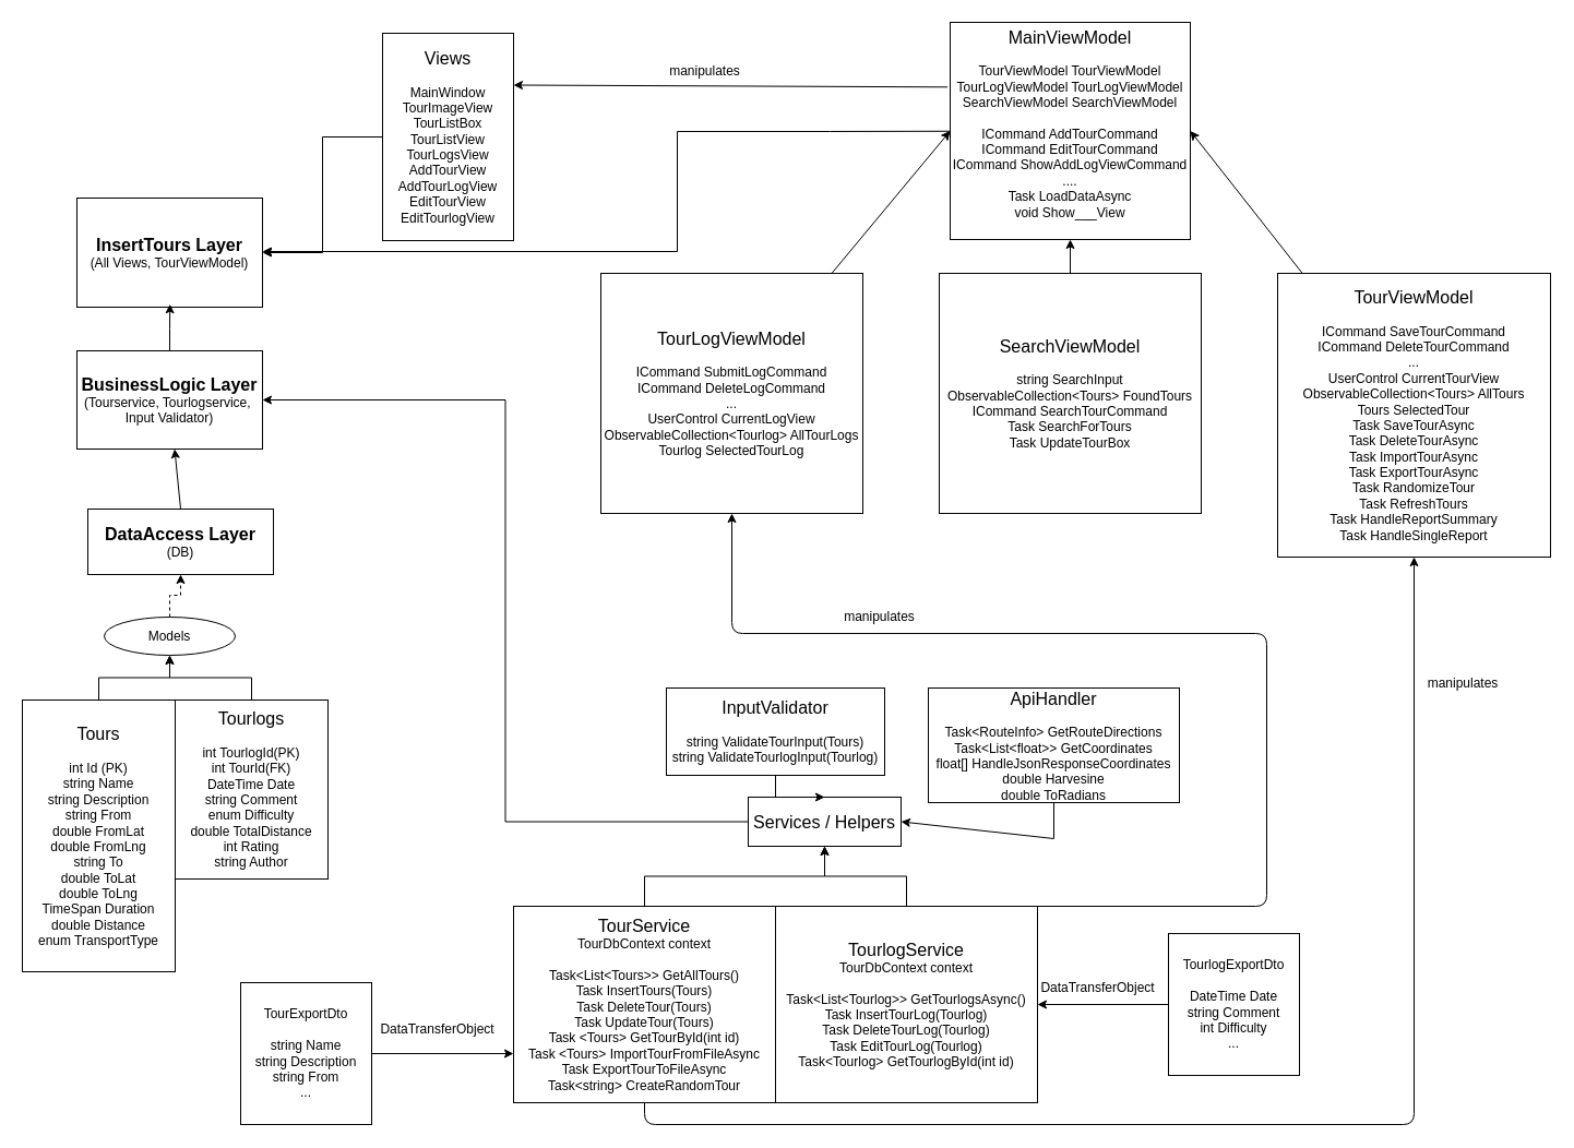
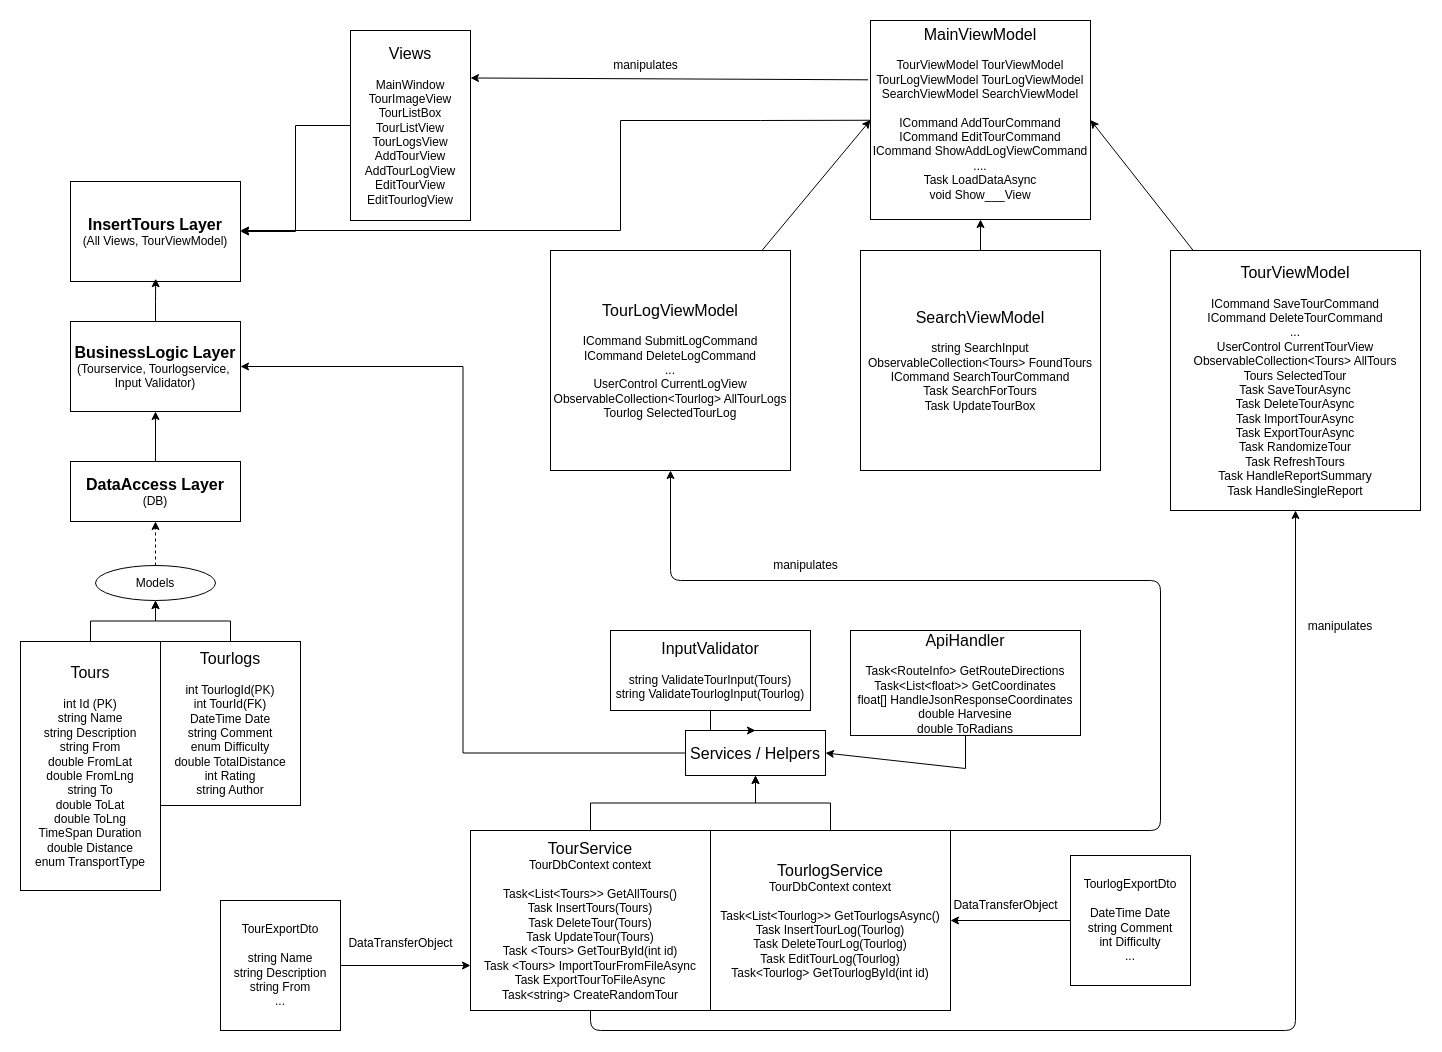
  <mxCell id="0" />
  <mxCell id="1" parent="0" />
- <mxCell id="2" value="&lt;font style=&quot;font-size: 16px;&quot;&gt;&lt;b&gt;DataAccess Layer&lt;/b&gt;&lt;/font&gt;&lt;div&gt;(DB)&lt;/div&gt;" style="rounded=0;whiteSpace=wrap;html=1;" parent="1" vertex="1"><mxGeometry x="80" y="466" width="170" height="60" as="geometry" /></mxCell>
+ <mxCell id="2" value="&lt;font style=&quot;font-size: 16px;&quot;&gt;&lt;b&gt;DataAccess Layer&lt;/b&gt;&lt;/font&gt;&lt;div&gt;(DB)&lt;/div&gt;" style="rounded=0;whiteSpace=wrap;html=1;" parent="1" vertex="1"><mxGeometry x="70" y="461" width="170" height="60" as="geometry" /></mxCell>
  <mxCell id="3" value="&lt;font style=&quot;font-size: 16px;&quot;&gt;&lt;b&gt;BusinessLogic Layer&lt;/b&gt;&lt;/font&gt;&lt;div&gt;(Tourservice, Tourlogservice,&amp;nbsp;&lt;/div&gt;&lt;div&gt;Input Validator)&lt;/div&gt;" style="rounded=0;whiteSpace=wrap;html=1;" parent="1" vertex="1"><mxGeometry x="70" y="321" width="170" height="90" as="geometry" /></mxCell>
  <mxCell id="4" value="&lt;font style=&quot;font-size: 16px;&quot;&gt;&lt;b&gt;InsertTours Layer&lt;/b&gt;&lt;/font&gt;&lt;div&gt;(All Views, TourViewModel)&lt;/div&gt;" style="rounded=0;whiteSpace=wrap;html=1;" parent="1" vertex="1"><mxGeometry x="70" y="181" width="170" height="100" as="geometry" /></mxCell>
  <mxCell id="5" value="" style="endArrow=classic;html=1;rounded=0;exitX=0.5;exitY=0;exitDx=0;exitDy=0;" parent="1" source="2" target="3" edge="1"><mxGeometry width="50" height="50" relative="1" as="geometry"><mxPoint x="160" y="451" as="sourcePoint" /><mxPoint x="210" y="401" as="targetPoint" /></mxGeometry></mxCell>
  <mxCell id="6" style="edgeStyle=orthogonalEdgeStyle;rounded=0;orthogonalLoop=1;jettySize=auto;html=1;entryX=0.5;entryY=1;entryDx=0;entryDy=0;" parent="1" source="7" target="11" edge="1"><mxGeometry relative="1" as="geometry" /></mxCell>
  <mxCell id="7" value="&lt;font style=&quot;font-size: 16px;&quot;&gt;Tours&lt;/font&gt;&lt;div&gt;&lt;br&gt;&lt;/div&gt;&lt;div&gt;int Id (PK)&lt;/div&gt;&lt;div&gt;string Name&lt;/div&gt;&lt;div&gt;string Description&lt;/div&gt;&lt;div&gt;string From&lt;/div&gt;&lt;div&gt;double FromLat&lt;/div&gt;&lt;div&gt;double FromLng&lt;/div&gt;&lt;div&gt;string To&lt;/div&gt;&lt;div&gt;double ToLat&lt;/div&gt;&lt;div&gt;double ToLng&lt;/div&gt;&lt;div&gt;TimeSpan Duration&lt;/div&gt;&lt;div&gt;double Distance&lt;/div&gt;&lt;div&gt;enum TransportType&lt;/div&gt;" style="rounded=0;whiteSpace=wrap;html=1;" parent="1" vertex="1"><mxGeometry y="641" width="140" height="249" as="geometry" x="20" /></mxCell>
  <mxCell id="8" style="edgeStyle=orthogonalEdgeStyle;rounded=0;orthogonalLoop=1;jettySize=auto;html=1;entryX=0.5;entryY=1;entryDx=0;entryDy=0;" parent="1" source="9" target="11" edge="1"><mxGeometry relative="1" as="geometry" /></mxCell>
  <mxCell id="9" value="&lt;font style=&quot;font-size: 16px;&quot;&gt;Tourlogs&lt;/font&gt;&lt;div&gt;&lt;br&gt;&lt;/div&gt;&lt;div&gt;int TourlogId(PK)&lt;/div&gt;&lt;div&gt;int TourId(FK)&lt;/div&gt;&lt;div&gt;DateTime Date&lt;/div&gt;&lt;div&gt;string Comment&lt;/div&gt;&lt;div&gt;enum Difficulty&lt;/div&gt;&lt;div&gt;double TotalDistance&lt;/div&gt;&lt;div&gt;int Rating&lt;/div&gt;&lt;div&gt;string Author&lt;/div&gt;" style="rounded=0;whiteSpace=wrap;html=1;" parent="1" vertex="1"><mxGeometry x="160" y="641" width="140" height="164" as="geometry" /></mxCell>
  <mxCell id="10" style="edgeStyle=orthogonalEdgeStyle;rounded=0;orthogonalLoop=1;jettySize=auto;html=1;dashed=1;" parent="1" source="11" target="2" edge="1"><mxGeometry relative="1" as="geometry" /></mxCell>
  <mxCell id="11" value="Models" style="ellipse;whiteSpace=wrap;html=1;" parent="1" vertex="1"><mxGeometry x="95" y="565" width="120" height="35" as="geometry" /></mxCell>
  <mxCell id="12" style="edgeStyle=orthogonalEdgeStyle;rounded=0;orthogonalLoop=1;jettySize=auto;html=1;entryX=0.5;entryY=1;entryDx=0;entryDy=0;" parent="1" source="14" target="19" edge="1"><mxGeometry relative="1" as="geometry" /></mxCell>
  <mxCell id="13" style="edgeStyle=none;html=1;entryX=0.5;entryY=1;entryDx=0;entryDy=0;" edge="1" parent="1" target="34"><mxGeometry relative="1" as="geometry"><mxPoint x="887.143" y="830" as="sourcePoint" /><mxPoint x="750" y="470" as="targetPoint" /><Array as="points"><mxPoint x="1160" y="830" /><mxPoint x="1160" y="580" /><mxPoint x="670" y="580" /></Array></mxGeometry></mxCell>
  <mxCell id="14" value="&lt;font style=&quot;font-size: 16px;&quot;&gt;TourlogService&lt;/font&gt;&lt;div&gt;TourDbContext context&lt;/div&gt;&lt;div&gt;&lt;br&gt;&lt;/div&gt;&lt;div&gt;Task&amp;lt;List&amp;lt;Tourlog&amp;gt;&amp;gt; GetTourlogsAsync()&lt;/div&gt;&lt;div&gt;Task InsertTourLog(Tourlog)&lt;/div&gt;&lt;div&gt;Task DeleteTourLog(Tourlog)&lt;/div&gt;&lt;div&gt;Task EditTourLog(Tourlog)&lt;/div&gt;&lt;div&gt;Task&amp;lt;Tourlog&amp;gt; GetTourlogById(int id)&lt;/div&gt;" style="rounded=0;whiteSpace=wrap;html=1;" parent="1" vertex="1"><mxGeometry x="710" y="830" width="240" height="180" as="geometry" /></mxCell>
  <mxCell id="15" style="edgeStyle=orthogonalEdgeStyle;rounded=0;orthogonalLoop=1;jettySize=auto;html=1;entryX=0.5;entryY=1;entryDx=0;entryDy=0;" parent="1" source="17" target="19" edge="1"><mxGeometry relative="1" as="geometry" /></mxCell>
  <mxCell id="16" style="edgeStyle=none;html=1;entryX=0.5;entryY=1;entryDx=0;entryDy=0;" edge="1" parent="1" source="17" target="32"><mxGeometry relative="1" as="geometry"><Array as="points"><mxPoint x="590" y="1030" /><mxPoint x="1295" y="1030" /></Array></mxGeometry></mxCell>
  <mxCell id="17" value="&lt;font style=&quot;font-size: 16px;&quot;&gt;TourService&lt;/font&gt;&lt;div&gt;TourDbContext context&lt;/div&gt;&lt;div&gt;&lt;br&gt;&lt;/div&gt;&lt;div&gt;Task&amp;lt;List&amp;lt;Tours&amp;gt;&amp;gt; GetAllTours()&lt;/div&gt;&lt;div&gt;Task InsertTours(Tours)&lt;/div&gt;&lt;div&gt;Task DeleteTour(Tours)&lt;/div&gt;&lt;div&gt;Task UpdateTour(Tours)&lt;/div&gt;&lt;div&gt;Task &amp;lt;Tours&amp;gt; GetTourById(int id)&lt;/div&gt;&lt;div&gt;Task &amp;lt;Tours&amp;gt; ImportTourFromFileAsync&lt;/div&gt;&lt;div&gt;Task ExportTourToFileAsync&lt;/div&gt;&lt;div&gt;Task&amp;lt;string&amp;gt; CreateRandomTour&lt;/div&gt;" style="rounded=0;whiteSpace=wrap;html=1;" parent="1" vertex="1"><mxGeometry x="470" y="830" width="240" height="180" as="geometry" /></mxCell>
  <mxCell id="18" style="edgeStyle=orthogonalEdgeStyle;rounded=0;orthogonalLoop=1;jettySize=auto;html=1;entryX=1;entryY=0.5;entryDx=0;entryDy=0;" parent="1" source="19" target="3" edge="1"><mxGeometry relative="1" as="geometry" /></mxCell>
  <mxCell id="19" value="&lt;font style=&quot;font-size: 16px;&quot;&gt;Services / Helpers&lt;/font&gt;" style="rounded=0;whiteSpace=wrap;html=1;" parent="1" vertex="1"><mxGeometry x="685" y="730" width="140" height="45" as="geometry" /></mxCell>
  <mxCell id="20" style="edgeStyle=orthogonalEdgeStyle;rounded=0;orthogonalLoop=1;jettySize=auto;html=1;entryX=0.5;entryY=0;entryDx=0;entryDy=0;" parent="1" source="21" target="19" edge="1"><mxGeometry relative="1" as="geometry" /></mxCell>
  <mxCell id="21" value="&lt;font style=&quot;font-size: 16px;&quot;&gt;InputValidator&lt;/font&gt;&lt;div&gt;&lt;br&gt;&lt;/div&gt;&lt;div&gt;string ValidateTourInput(Tours&lt;span style=&quot;background-color: transparent; color: light-dark(rgb(0, 0, 0), rgb(255, 255, 255));&quot;&gt;)&lt;/span&gt;&lt;/div&gt;&lt;div&gt;&lt;span style=&quot;background-color: transparent; color: light-dark(rgb(0, 0, 0), rgb(255, 255, 255));&quot;&gt;string ValidateTourlogInput(Tourlog)&lt;/span&gt;&lt;/div&gt;" style="rounded=0;whiteSpace=wrap;html=1;" parent="1" vertex="1"><mxGeometry x="610" y="630" width="200" height="80" as="geometry" /></mxCell>
  <mxCell id="22" style="edgeStyle=orthogonalEdgeStyle;rounded=0;orthogonalLoop=1;jettySize=auto;html=1;" parent="1" source="23" target="4" edge="1"><mxGeometry relative="1" as="geometry" /></mxCell>
  <mxCell id="23" value="&lt;font style=&quot;font-size: 16px;&quot;&gt;Views&lt;/font&gt;&lt;div&gt;&lt;br&gt;&lt;/div&gt;&lt;div&gt;MainWindow&lt;/div&gt;&lt;div&gt;TourImageView&lt;/div&gt;&lt;div&gt;TourListBox&lt;/div&gt;&lt;div&gt;TourListView&lt;/div&gt;&lt;div&gt;TourLogsView&lt;/div&gt;&lt;div&gt;AddTourView&lt;/div&gt;&lt;div&gt;AddTourLogView&lt;/div&gt;&lt;div&gt;EditTourView&lt;/div&gt;&lt;div&gt;EditTourlogView&lt;/div&gt;" style="rounded=0;whiteSpace=wrap;html=1;" parent="1" vertex="1"><mxGeometry x="350" y="30" width="120" height="190" as="geometry" /></mxCell>
  <mxCell id="24" style="edgeStyle=orthogonalEdgeStyle;rounded=0;orthogonalLoop=1;jettySize=auto;html=1;entryX=0.501;entryY=0.972;entryDx=0;entryDy=0;entryPerimeter=0;" parent="1" source="3" target="4" edge="1"><mxGeometry relative="1" as="geometry" /></mxCell>
  <mxCell id="25" style="edgeStyle=none;html=1;strokeWidth=1;rounded=0;curved=0;" edge="1" parent="1" source="27"><mxGeometry relative="1" as="geometry"><mxPoint x="240" y="230" as="targetPoint" /><Array as="points"><mxPoint x="760" y="120" /><mxPoint x="620" y="120" /><mxPoint x="620" y="230" /></Array></mxGeometry></mxCell>
  <mxCell id="26" style="edgeStyle=none;html=1;entryX=1;entryY=0.25;entryDx=0;entryDy=0;exitX=-0.011;exitY=0.298;exitDx=0;exitDy=0;exitPerimeter=0;" edge="1" parent="1" source="27" target="23"><mxGeometry relative="1" as="geometry"><mxPoint x="860" y="70" as="sourcePoint" /></mxGeometry></mxCell>
  <mxCell id="27" value="&lt;font style=&quot;font-size: 16px;&quot;&gt;MainViewModel&lt;/font&gt;&lt;div&gt;&lt;br&gt;&lt;/div&gt;&lt;div&gt;TourViewModel TourViewModel&lt;/div&gt;&lt;div&gt;TourLogViewModel TourLogViewModel&lt;/div&gt;&lt;div&gt;SearchViewModel SearchViewModel&lt;/div&gt;&lt;div&gt;&lt;br&gt;&lt;/div&gt;&lt;div&gt;ICommand AddTourCommand&lt;/div&gt;&lt;div&gt;ICommand EditTourCommand&lt;/div&gt;&lt;div&gt;ICommand ShowAddLogViewCommand&lt;/div&gt;&lt;div&gt;....&lt;/div&gt;&lt;div&gt;Task LoadDataAsync&lt;/div&gt;&lt;div&gt;void Show___View&lt;/div&gt;&lt;div&gt;&lt;br&gt;&lt;/div&gt;" style="rounded=0;whiteSpace=wrap;html=1;" vertex="1" parent="1"><mxGeometry x="870" y="20" width="220" height="199" as="geometry" /></mxCell>
  <mxCell id="28" style="edgeStyle=none;html=1;entryX=0.5;entryY=1;entryDx=0;entryDy=0;" edge="1" parent="1" source="30" target="27"><mxGeometry relative="1" as="geometry" /></mxCell>
  <mxCell id="29" style="edgeStyle=none;html=1;exitX=0.5;exitY=1;exitDx=0;exitDy=0;" edge="1" parent="1" source="30"><mxGeometry relative="1" as="geometry"><mxPoint x="980" y="329" as="targetPoint" /></mxGeometry></mxCell>
  <mxCell id="30" value="&lt;font style=&quot;font-size: 16px;&quot;&gt;SearchViewModel&lt;/font&gt;&lt;div&gt;&lt;br&gt;&lt;/div&gt;&lt;div&gt;string SearchInput&lt;/div&gt;&lt;div&gt;ObservableCollection&amp;lt;Tours&amp;gt; FoundTours&lt;/div&gt;&lt;div&gt;ICommand SearchTourCommand&lt;/div&gt;&lt;div&gt;Task SearchForTours&lt;/div&gt;&lt;div&gt;Task UpdateTourBox&lt;/div&gt;" style="rounded=0;whiteSpace=wrap;html=1;" vertex="1" parent="1"><mxGeometry x="860" y="250" width="240" height="220" as="geometry" /></mxCell>
  <mxCell id="31" style="edgeStyle=none;html=1;entryX=1;entryY=0.5;entryDx=0;entryDy=0;" edge="1" parent="1" source="32" target="27"><mxGeometry relative="1" as="geometry" /></mxCell>
  <mxCell id="32" value="&lt;font style=&quot;font-size: 16px;&quot;&gt;TourViewModel&lt;/font&gt;&lt;div&gt;&lt;br&gt;&lt;/div&gt;&lt;div&gt;ICommand SaveTourCommand&lt;/div&gt;&lt;div&gt;ICommand DeleteTourCommand&lt;/div&gt;&lt;div&gt;...&lt;/div&gt;&lt;div&gt;UserControl CurrentTourView&lt;/div&gt;&lt;div&gt;ObservableCollection&amp;lt;Tours&amp;gt; AllTours&lt;/div&gt;&lt;div&gt;Tours SelectedTour&lt;/div&gt;&lt;div&gt;Task SaveTourAsync&lt;/div&gt;&lt;div&gt;Task DeleteTourAsync&lt;/div&gt;&lt;div&gt;Task ImportTourAsync&lt;/div&gt;&lt;div&gt;Task ExportTourAsync&lt;/div&gt;&lt;div&gt;Task RandomizeTour&lt;/div&gt;&lt;div&gt;Task RefreshTours&lt;/div&gt;&lt;div&gt;Task HandleReportSummary&lt;/div&gt;&lt;div&gt;Task HandleSingleReport&lt;/div&gt;" style="rounded=0;whiteSpace=wrap;html=1;" vertex="1" parent="1"><mxGeometry x="1170" y="250" width="250" height="260" as="geometry" /></mxCell>
  <mxCell id="33" style="edgeStyle=none;html=1;entryX=0;entryY=0.5;entryDx=0;entryDy=0;" edge="1" parent="1" source="34" target="27"><mxGeometry relative="1" as="geometry" /></mxCell>
  <mxCell id="34" value="&lt;font style=&quot;font-size: 16px;&quot;&gt;TourLogViewModel&lt;/font&gt;&lt;div&gt;&lt;br&gt;&lt;/div&gt;&lt;div&gt;ICommand SubmitLogCommand&lt;/div&gt;&lt;div&gt;ICommand DeleteLogCommand&lt;/div&gt;&lt;div&gt;...&lt;/div&gt;&lt;div&gt;UserControl CurrentLogView&lt;/div&gt;&lt;div&gt;ObservableCollection&amp;lt;Tourlog&amp;gt; AllTourLogs&lt;/div&gt;&lt;div&gt;Tourlog SelectedTourLog&lt;/div&gt;" style="rounded=0;whiteSpace=wrap;html=1;" vertex="1" parent="1"><mxGeometry x="550" y="250" width="240" height="220" as="geometry" /></mxCell>
  <mxCell id="35" style="edgeStyle=none;html=1;entryX=1;entryY=0.5;entryDx=0;entryDy=0;rounded=0;curved=0;" edge="1" parent="1" source="36" target="19"><mxGeometry relative="1" as="geometry"><Array as="points"><mxPoint x="965" y="768" /></Array></mxGeometry></mxCell>
  <mxCell id="36" value="&lt;font style=&quot;font-size: 16px;&quot;&gt;ApiHandler&lt;/font&gt;&lt;div&gt;&lt;br&gt;&lt;/div&gt;&lt;div&gt;Task&amp;lt;RouteInfo&amp;gt; GetRouteDirections&lt;/div&gt;&lt;div&gt;Task&amp;lt;List&amp;lt;float&amp;gt;&amp;gt; GetCoordinates&lt;/div&gt;&lt;div&gt;float[] HandleJsonResponseCoordinates&lt;/div&gt;&lt;div&gt;double Harvesine&lt;/div&gt;&lt;div&gt;double ToRadians&lt;/div&gt;" style="rounded=0;whiteSpace=wrap;html=1;" vertex="1" parent="1"><mxGeometry x="850" y="630" width="230" height="105" as="geometry" /></mxCell>
  <mxCell id="37" value="manipulates" style="text;html=1;align=center;verticalAlign=middle;resizable=0;points=[];autosize=1;strokeColor=none;fillColor=none;" vertex="1" parent="1"><mxGeometry x="760" y="550" width="90" height="30" as="geometry" /></mxCell>
  <mxCell id="38" value="manipulates" style="text;html=1;align=center;verticalAlign=middle;whiteSpace=wrap;rounded=0;" vertex="1" parent="1"><mxGeometry x="1310" y="611" width="60" height="30" as="geometry" /></mxCell>
  <mxCell id="39" value="manipulates" style="text;html=1;align=center;verticalAlign=middle;resizable=0;points=[];autosize=1;strokeColor=none;fillColor=none;" vertex="1" parent="1"><mxGeometry x="600" y="50" width="90" height="30" as="geometry" /></mxCell>
  <mxCell id="40" style="edgeStyle=none;html=1;entryX=0;entryY=0.75;entryDx=0;entryDy=0;" edge="1" parent="1" source="41" target="17"><mxGeometry relative="1" as="geometry" /></mxCell>
  <mxCell id="41" value="TourExportDto&lt;div&gt;&lt;br&gt;&lt;/div&gt;&lt;div&gt;string Name&lt;/div&gt;&lt;div&gt;string Description&lt;/div&gt;&lt;div&gt;string From&lt;/div&gt;&lt;div&gt;...&lt;/div&gt;" style="whiteSpace=wrap;html=1;" vertex="1" parent="1"><mxGeometry x="220" y="900" width="120" height="130" as="geometry" /></mxCell>
  <mxCell id="42" value="DataTransferObject" style="text;html=1;align=center;verticalAlign=middle;resizable=0;points=[];autosize=1;strokeColor=none;fillColor=none;" vertex="1" parent="1"><mxGeometry x="335" y="928" width="130" height="30" as="geometry" /></mxCell>
  <mxCell id="43" style="edgeStyle=none;html=1;" edge="1" parent="1" source="44" target="14"><mxGeometry relative="1" as="geometry" /></mxCell>
  <mxCell id="44" value="TourlogExportDto&lt;div&gt;&lt;br&gt;&lt;/div&gt;&lt;div&gt;DateTime Date&lt;/div&gt;&lt;div&gt;string Comment&lt;/div&gt;&lt;div&gt;int Difficulty&lt;/div&gt;&lt;div&gt;...&lt;/div&gt;" style="whiteSpace=wrap;html=1;" vertex="1" parent="1"><mxGeometry x="1070" y="855" width="120" height="130" as="geometry" /></mxCell>
  <mxCell id="45" value="DataTransferObject" style="text;html=1;align=center;verticalAlign=middle;resizable=0;points=[];autosize=1;strokeColor=none;fillColor=none;" vertex="1" parent="1"><mxGeometry x="940" y="890" width="130" height="30" as="geometry" /></mxCell>
